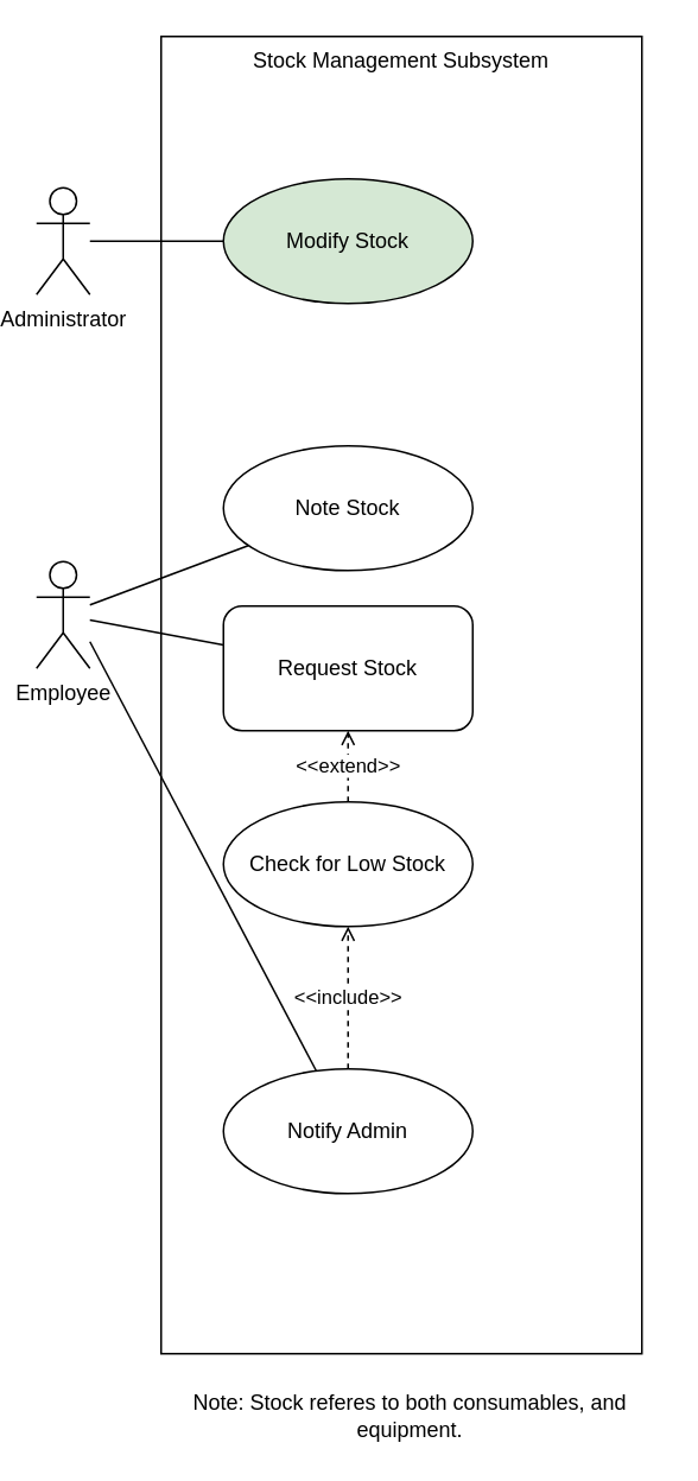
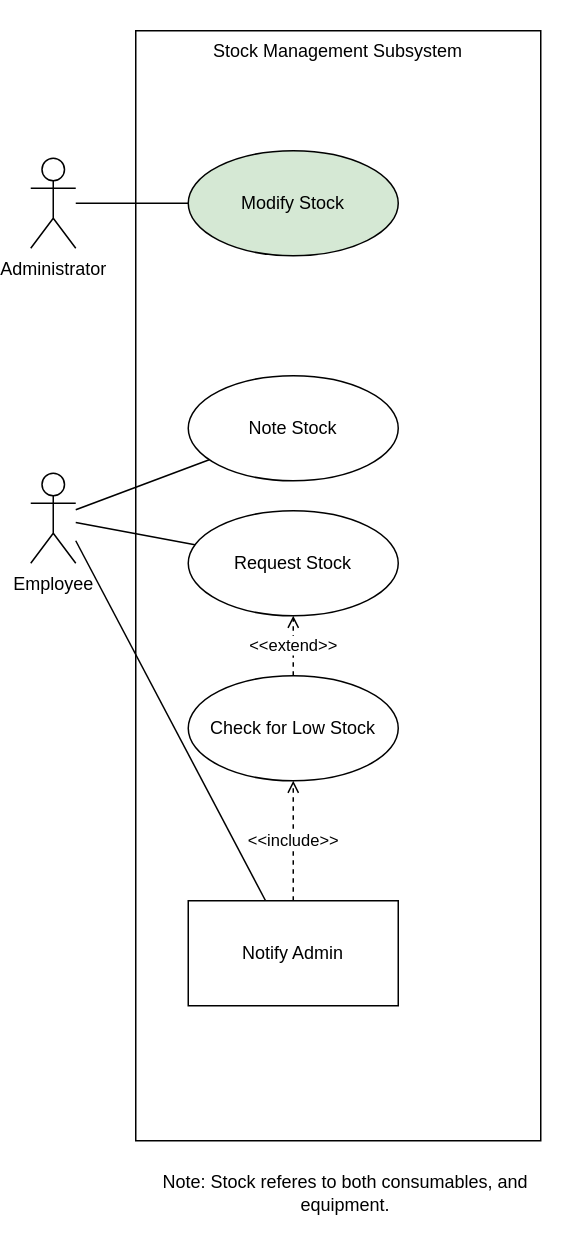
  <mxCell id="0" />
  <mxCell id="1" parent="0" />
  <mxCell id="2" value="Stock Management Subsystem" style="rounded=0;whiteSpace=wrap;html=1;verticalAlign=top;" parent="1" vertex="1"><mxGeometry x="90" y="20" width="270" height="740" as="geometry" /></mxCell>
  <mxCell id="3" style="edgeStyle=none;rounded=0;orthogonalLoop=1;jettySize=auto;html=1;endArrow=none;endFill=0;" parent="1" source="4" target="14" edge="1"><mxGeometry relative="1" as="geometry" /></mxCell>
  <mxCell id="4" value="Administrator" style="shape=umlActor;verticalLabelPosition=bottom;verticalAlign=top;html=1;outlineConnect=0;" parent="1" vertex="1"><mxGeometry x="20" y="105" width="30" height="60" as="geometry" /></mxCell>
  <mxCell id="5" style="edgeStyle=none;rounded=0;orthogonalLoop=1;jettySize=auto;html=1;endArrow=none;endFill=0;" parent="1" source="7" target="11" edge="1"><mxGeometry relative="1" as="geometry" /></mxCell>
  <mxCell id="6" style="edgeStyle=none;rounded=0;orthogonalLoop=1;jettySize=auto;html=1;endArrow=none;endFill=0;" parent="1" source="7" target="8" edge="1"><mxGeometry relative="1" as="geometry" /></mxCell>
  <mxCell id="7" value="Employee" style="shape=umlActor;verticalLabelPosition=bottom;verticalAlign=top;html=1;outlineConnect=0;" parent="1" vertex="1"><mxGeometry x="20" y="315" width="30" height="60" as="geometry" /></mxCell>
- <mxCell id="8" value="Request Stock" style="whiteSpace=wrap;html=1;rounded=1;" parent="1" vertex="1"><mxGeometry x="125" y="340" width="140" height="70" as="geometry" /></mxCell>
+ <mxCell id="8" value="Request Stock" style="ellipse;whiteSpace=wrap;html=1;" parent="1" vertex="1"><mxGeometry x="125" y="340" width="140" height="70" as="geometry" /></mxCell>
  <mxCell id="9" value="&amp;lt;&amp;lt;include&amp;gt;&amp;gt;" style="edgeStyle=orthogonalEdgeStyle;rounded=0;orthogonalLoop=1;jettySize=auto;html=1;dashed=1;endArrow=open;endFill=0;" parent="1" source="10" target="13" edge="1"><mxGeometry relative="1" as="geometry" /></mxCell>
- <mxCell id="10" value="Notify Admin" style="ellipse;whiteSpace=wrap;html=1;" parent="1" vertex="1"><mxGeometry x="125" y="600" width="140" height="70" as="geometry" /></mxCell>
+ <mxCell id="10" value="Notify Admin" style="whiteSpace=wrap;html=1;rounded=0;" parent="1" vertex="1"><mxGeometry x="125" y="600" width="140" height="70" as="geometry" /></mxCell>
  <mxCell id="11" value="Note Stock" style="ellipse;whiteSpace=wrap;html=1;" parent="1" vertex="1"><mxGeometry x="125" y="250" width="140" height="70" as="geometry" /></mxCell>
  <mxCell id="12" value="&amp;lt;&amp;lt;extend&amp;gt;&amp;gt;" style="edgeStyle=orthogonalEdgeStyle;rounded=0;orthogonalLoop=1;jettySize=auto;html=1;endArrow=open;endFill=0;dashed=1;" parent="1" source="13" target="8" edge="1"><mxGeometry relative="1" as="geometry" /></mxCell>
  <mxCell id="13" value="Check for Low Stock" style="ellipse;whiteSpace=wrap;html=1;" parent="1" vertex="1"><mxGeometry x="125" y="450" width="140" height="70" as="geometry" /></mxCell>
  <mxCell id="14" value="Modify Stock" style="ellipse;whiteSpace=wrap;html=1;fillColor=#d5e8d4;" parent="1" vertex="1"><mxGeometry x="125" y="100" width="140" height="70" as="geometry" /></mxCell>
  <mxCell id="15" value="Note: Stock referes to both consumables, and equipment." style="text;html=1;strokeColor=none;fillColor=none;align=center;verticalAlign=middle;whiteSpace=wrap;rounded=0;" parent="1" vertex="1"><mxGeometry x="90" y="780" width="280" height="30" as="geometry" /></mxCell>
  <mxCell id="16" style="edgeStyle=none;rounded=0;orthogonalLoop=1;jettySize=auto;html=1;endArrow=none;endFill=0;" edge="1" parent="1" target="10"><mxGeometry relative="1" as="geometry"><mxPoint x="50" y="360" as="sourcePoint" /><mxPoint x="139.457" y="372.711" as="targetPoint" /></mxGeometry></mxCell>
